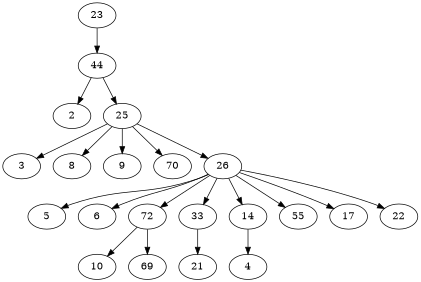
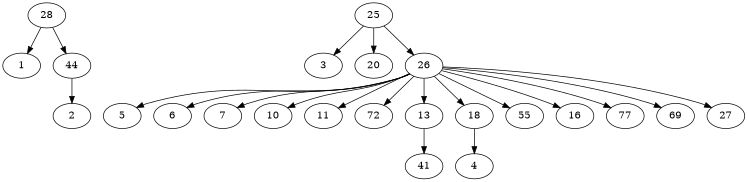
  digraph {
-   23
+   23 [label=28]
+   1
    n3 [label=44]
    2
    25
    3
-   8
-   9
-   20 [label=70]
+   20
    26
    5
    6
+   7
    10
+   11
    n16 [label=72]
-   13 [label=33]
-   14
+   13
+   14 [label=18]
    n19 [label=55]
-   17
+   16
+   17 [label=77]
    n22 [label=69]
-   22
-   21
+   22 [label=27]
+   21 [label=41]
    4
+   23 -> 1
    23 -> n3
    n3 -> 2
-   n3 -> 25
    25 -> 3
-   25 -> 8
-   25 -> 9
    25 -> 20
    25 -> 26
    26 -> 5
    26 -> 6
-   n16 -> 10
+   26 -> 7
+   26 -> 10
+   26 -> 11
    26 -> n16
    26 -> 13
    26 -> 14
    26 -> n19
+   26 -> 16
    26 -> 17
-   n16 -> n22
+   26 -> n22
    26 -> 22
    13 -> 21
    14 -> 4
  }
